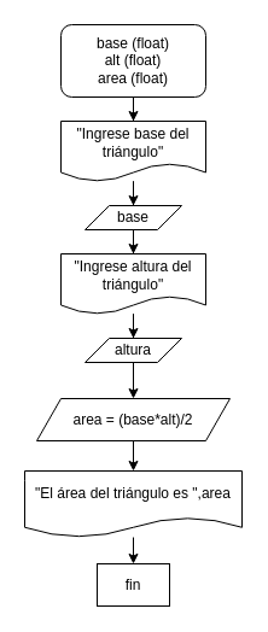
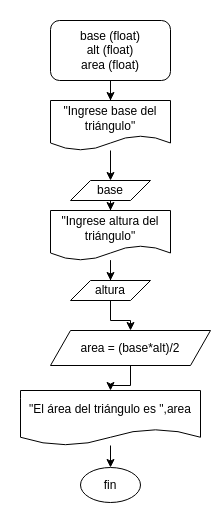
  <mxCell id="0" />
  <mxCell id="1" parent="0" />
  <mxCell id="2" value="" style="edgeStyle=orthogonalEdgeStyle;rounded=0;orthogonalLoop=1;jettySize=auto;html=1;" edge="1" parent="1" source="3" target="5"><mxGeometry relative="1" as="geometry" /></mxCell>
  <mxCell id="3" value="base (float)&lt;br&gt;alt (float)&lt;br&gt;area (float)" style="whiteSpace=wrap;html=1;rounded=1;" vertex="1" parent="1"><mxGeometry x="50" y="20" width="120" height="60" as="geometry" /></mxCell>
  <mxCell id="4" value="" style="edgeStyle=orthogonalEdgeStyle;rounded=0;orthogonalLoop=1;jettySize=auto;html=1;" edge="1" parent="1" source="5" target="7"><mxGeometry relative="1" as="geometry" /></mxCell>
  <mxCell id="5" value="&quot;Ingrese base del triángulo&quot;" style="shape=document;whiteSpace=wrap;html=1;boundedLbl=1;" vertex="1" parent="1"><mxGeometry x="50" y="100" width="120" height="50" as="geometry" /></mxCell>
  <mxCell id="6" value="" style="edgeStyle=orthogonalEdgeStyle;rounded=0;orthogonalLoop=1;jettySize=auto;html=1;" edge="1" parent="1" source="7" target="9"><mxGeometry relative="1" as="geometry" /></mxCell>
- <mxCell id="7" value="base" style="shape=parallelogram;perimeter=parallelogramPerimeter;whiteSpace=wrap;html=1;fixedSize=1;" vertex="1" parent="1"><mxGeometry x="70" y="170" width="80" height="20" as="geometry" /></mxCell>
+ <mxCell id="7" value="base" style="shape=parallelogram;perimeter=parallelogramPerimeter;whiteSpace=wrap;html=1;fixedSize=1;" vertex="1" parent="1"><mxGeometry x="70" y="180" width="80" height="20" as="geometry" /></mxCell>
  <mxCell id="8" value="" style="edgeStyle=orthogonalEdgeStyle;rounded=0;orthogonalLoop=1;jettySize=auto;html=1;" edge="1" parent="1" source="9" target="11"><mxGeometry relative="1" as="geometry" /></mxCell>
  <mxCell id="9" value="&quot;Ingrese altura del triángulo&quot;" style="shape=document;whiteSpace=wrap;html=1;boundedLbl=1;" vertex="1" parent="1"><mxGeometry x="50" y="210" width="120" height="50" as="geometry" /></mxCell>
  <mxCell id="10" value="" style="edgeStyle=orthogonalEdgeStyle;rounded=0;orthogonalLoop=1;jettySize=auto;html=1;" edge="1" parent="1" source="11" target="13"><mxGeometry relative="1" as="geometry" /></mxCell>
  <mxCell id="11" value="altura" style="shape=parallelogram;perimeter=parallelogramPerimeter;whiteSpace=wrap;html=1;fixedSize=1;" vertex="1" parent="1"><mxGeometry x="70" y="280" width="80" height="20" as="geometry" /></mxCell>
  <mxCell id="12" value="" style="edgeStyle=orthogonalEdgeStyle;rounded=0;orthogonalLoop=1;jettySize=auto;html=1;" edge="1" parent="1" source="13" target="15"><mxGeometry relative="1" as="geometry" /></mxCell>
- <mxCell id="13" value="area = (base*alt)/2" style="shape=parallelogram;perimeter=parallelogramPerimeter;whiteSpace=wrap;html=1;fixedSize=1;" vertex="1" parent="1"><mxGeometry x="30" y="330" width="160" height="35" as="geometry" /></mxCell>
+ <mxCell id="13" value="area = (base*alt)/2" style="shape=parallelogram;perimeter=parallelogramPerimeter;whiteSpace=wrap;html=1;fixedSize=1;" vertex="1" parent="1"><mxGeometry x="50" y="330" width="160" height="35" as="geometry" /></mxCell>
  <mxCell id="14" value="" style="edgeStyle=orthogonalEdgeStyle;rounded=0;orthogonalLoop=1;jettySize=auto;html=1;" edge="1" parent="1" source="15" target="16"><mxGeometry relative="1" as="geometry" /></mxCell>
  <mxCell id="15" value="&quot;El área del triángulo es &quot;,area" style="shape=document;whiteSpace=wrap;html=1;boundedLbl=1;" vertex="1" parent="1"><mxGeometry x="20" y="390" width="180" height="55" as="geometry" /></mxCell>
- <mxCell id="16" value="fin" style="whiteSpace=wrap;html=1;rounded=0;" vertex="1" parent="1"><mxGeometry x="80" y="467" width="60" height="35" as="geometry" /></mxCell>
+ <mxCell id="16" value="fin" style="ellipse;whiteSpace=wrap;html=1;" vertex="1" parent="1"><mxGeometry x="80" y="467" width="60" height="35" as="geometry" /></mxCell>
